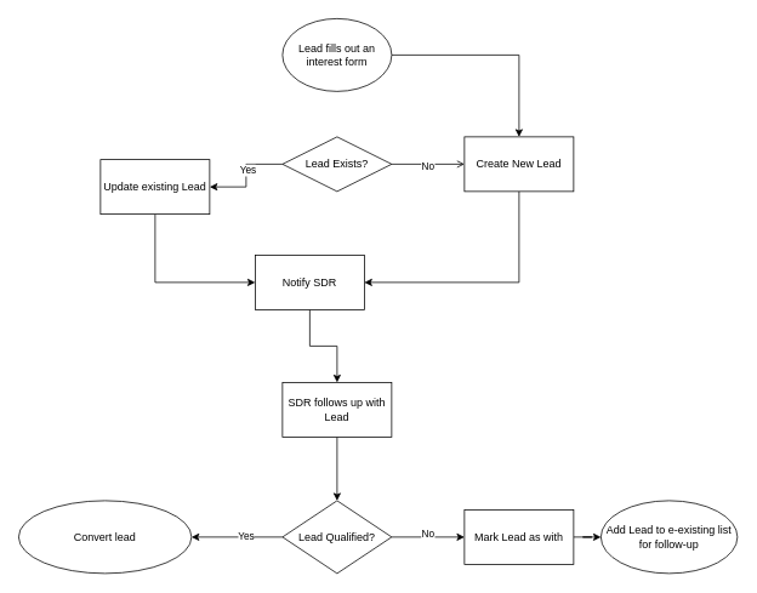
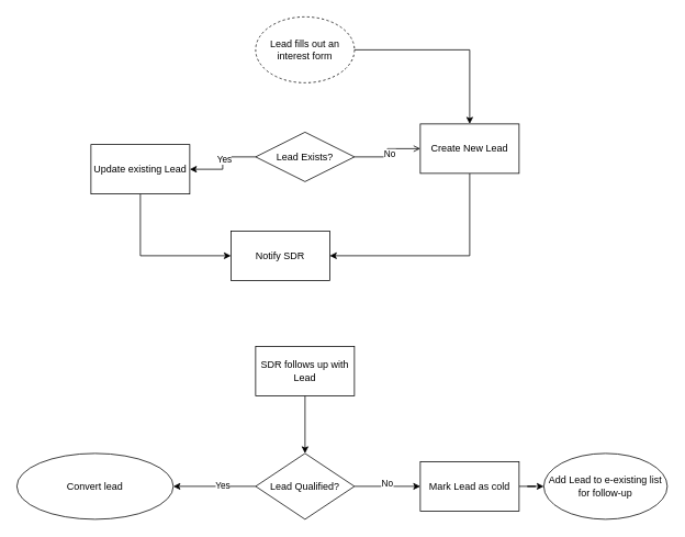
  <mxCell id="0" />
  <mxCell id="1" parent="0" />
  <mxCell id="2" value="" style="edgeStyle=orthogonalEdgeStyle;rounded=0;orthogonalLoop=1;jettySize=auto;html=1;" edge="1" parent="1" source="3" target="10"><mxGeometry relative="1" as="geometry" /></mxCell>
- <mxCell id="3" value="Lead fills out an interest form" style="ellipse;whiteSpace=wrap;html=1;" vertex="1" parent="1"><mxGeometry x="310" width="120" height="80" as="geometry" y="20" /></mxCell>
+ <mxCell id="3" value="Lead fills out an interest form" style="ellipse;whiteSpace=wrap;html=1;dashed=1;" vertex="1" parent="1"><mxGeometry x="310" width="120" height="80" as="geometry" y="20" /></mxCell>
  <mxCell id="4" value="" style="edgeStyle=orthogonalEdgeStyle;rounded=0;orthogonalLoop=1;jettySize=auto;html=1;endArrow=open;" edge="1" parent="1" source="8" target="10"><mxGeometry relative="1" as="geometry" /></mxCell>
  <mxCell id="5" value="No" style="edgeLabel;html=1;align=center;verticalAlign=middle;resizable=0;points=[];" vertex="1" connectable="0" parent="4"><mxGeometry x="-0.025" y="-2" relative="1" as="geometry"><mxPoint as="offset" /></mxGeometry></mxCell>
  <mxCell id="6" value="" style="edgeStyle=orthogonalEdgeStyle;rounded=0;orthogonalLoop=1;jettySize=auto;html=1;" edge="1" parent="1" source="8" target="12"><mxGeometry relative="1" as="geometry" /></mxCell>
  <mxCell id="7" value="Yes" style="edgeLabel;html=1;align=center;verticalAlign=middle;resizable=0;points=[];" vertex="1" connectable="0" parent="6"><mxGeometry x="-0.125" y="1" relative="1" as="geometry"><mxPoint as="offset" /></mxGeometry></mxCell>
- <mxCell id="8" value="Lead Exists?" style="rhombus;whiteSpace=wrap;html=1;" vertex="1" parent="1"><mxGeometry x="310" y="150" width="120" height="60" as="geometry" /></mxCell>
+ <mxCell id="8" value="Lead Exists?" style="rhombus;whiteSpace=wrap;html=1;" vertex="1" parent="1"><mxGeometry x="310" y="160" width="120" height="60" as="geometry" /></mxCell>
  <mxCell id="9" style="edgeStyle=orthogonalEdgeStyle;rounded=0;orthogonalLoop=1;jettySize=auto;html=1;exitX=0.5;exitY=1;exitDx=0;exitDy=0;entryX=1;entryY=0.5;entryDx=0;entryDy=0;" edge="1" parent="1" source="10" target="14"><mxGeometry relative="1" as="geometry" /></mxCell>
  <mxCell id="10" value="Create New Lead" style="whiteSpace=wrap;html=1;" vertex="1" parent="1"><mxGeometry x="510" y="150" width="120" height="60" as="geometry" /></mxCell>
  <mxCell id="11" value="" style="edgeStyle=orthogonalEdgeStyle;rounded=0;orthogonalLoop=1;jettySize=auto;html=1;exitX=0.5;exitY=1;exitDx=0;exitDy=0;entryX=0;entryY=0.5;entryDx=0;entryDy=0;" edge="1" parent="1" source="12" target="14"><mxGeometry relative="1" as="geometry"><mxPoint x="99.75" y="240" as="sourcePoint" /><mxPoint x="239.75" y="340" as="targetPoint" /><Array as="points"><mxPoint x="170" y="310" /></Array></mxGeometry></mxCell>
  <mxCell id="12" value="Update existing Lead" style="whiteSpace=wrap;html=1;" vertex="1" parent="1"><mxGeometry x="110" y="175" width="120" height="60" as="geometry" /></mxCell>
- <mxCell id="13" value="" style="edgeStyle=orthogonalEdgeStyle;rounded=0;orthogonalLoop=1;jettySize=auto;html=1;" edge="1" parent="1" source="14" target="16"><mxGeometry relative="1" as="geometry" /></mxCell>
  <mxCell id="14" value="Notify SDR" style="whiteSpace=wrap;html=1;" vertex="1" parent="1"><mxGeometry x="280" y="280" width="120" height="60" as="geometry" /></mxCell>
  <mxCell id="15" value="" style="edgeStyle=orthogonalEdgeStyle;rounded=0;orthogonalLoop=1;jettySize=auto;html=1;" edge="1" parent="1" source="16" target="21"><mxGeometry relative="1" as="geometry" /></mxCell>
  <mxCell id="16" value="SDR follows up with Lead" style="whiteSpace=wrap;html=1;" vertex="1" parent="1"><mxGeometry x="310" y="420" width="120" height="60" as="geometry" /></mxCell>
  <mxCell id="17" value="" style="edgeStyle=orthogonalEdgeStyle;rounded=0;orthogonalLoop=1;jettySize=auto;html=1;" edge="1" parent="1" source="21" target="23"><mxGeometry relative="1" as="geometry" /></mxCell>
  <mxCell id="18" value="No" style="edgeLabel;html=1;align=center;verticalAlign=middle;resizable=0;points=[];" vertex="1" connectable="0" parent="17"><mxGeometry x="-0.025" y="4" relative="1" as="geometry"><mxPoint as="offset" /></mxGeometry></mxCell>
  <mxCell id="19" value="" style="edgeStyle=orthogonalEdgeStyle;rounded=0;orthogonalLoop=1;jettySize=auto;html=1;" edge="1" parent="1" source="21" target="25"><mxGeometry relative="1" as="geometry" /></mxCell>
  <mxCell id="20" value="Yes" style="edgeLabel;html=1;align=center;verticalAlign=middle;resizable=0;points=[];" vertex="1" connectable="0" parent="19"><mxGeometry x="-0.18" y="-2" relative="1" as="geometry"><mxPoint as="offset" /></mxGeometry></mxCell>
  <mxCell id="21" value="Lead Qualified?" style="rhombus;whiteSpace=wrap;html=1;" vertex="1" parent="1"><mxGeometry x="310" y="550" width="120" height="80" as="geometry" /></mxCell>
  <mxCell id="22" value="" style="edgeStyle=orthogonalEdgeStyle;rounded=0;orthogonalLoop=1;jettySize=auto;html=1;" edge="1" parent="1" source="23" target="24"><mxGeometry relative="1" as="geometry" /></mxCell>
- <mxCell id="23" value="Mark Lead as with" style="whiteSpace=wrap;html=1;" vertex="1" parent="1"><mxGeometry x="510" y="560" width="120" height="60" as="geometry" /></mxCell>
+ <mxCell id="23" value="Mark Lead as cold" style="whiteSpace=wrap;html=1;" vertex="1" parent="1"><mxGeometry x="510" y="560" width="120" height="60" as="geometry" /></mxCell>
  <mxCell id="24" value="Add Lead to e-existing list for follow-up" style="ellipse;whiteSpace=wrap;html=1;" vertex="1" parent="1"><mxGeometry x="660" y="550" width="150" height="80" as="geometry" /></mxCell>
  <mxCell id="25" value="Convert lead" style="ellipse;whiteSpace=wrap;html=1;" vertex="1" parent="1"><mxGeometry x="20" y="550" width="190" height="80" as="geometry" /></mxCell>
